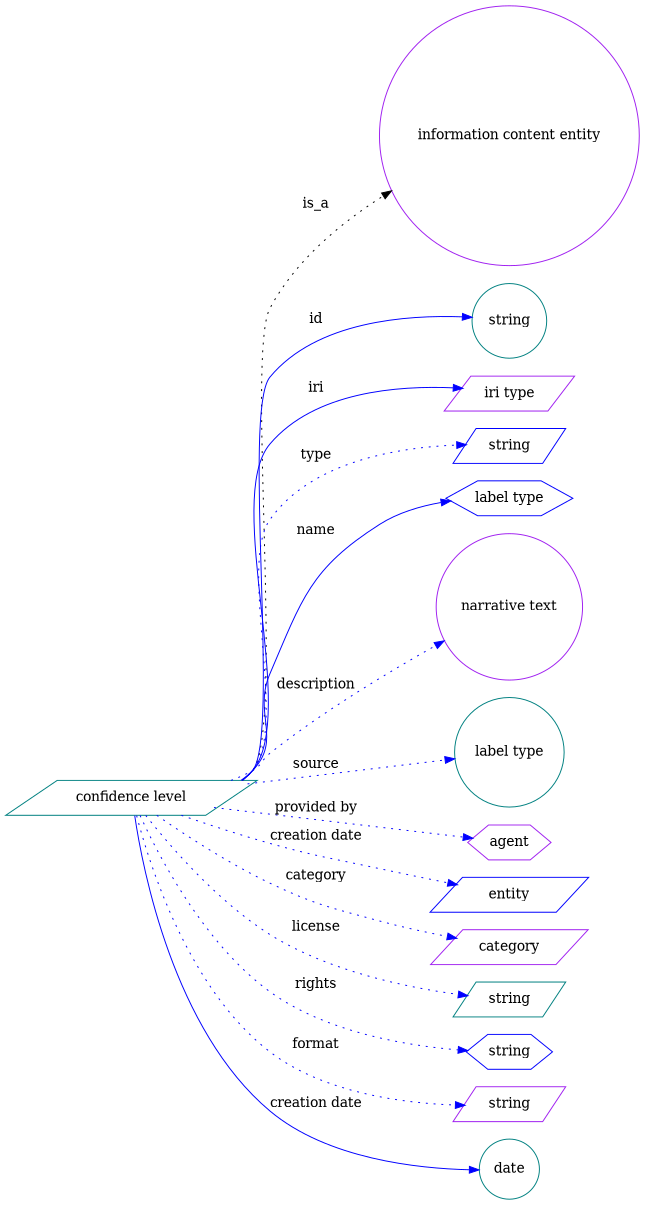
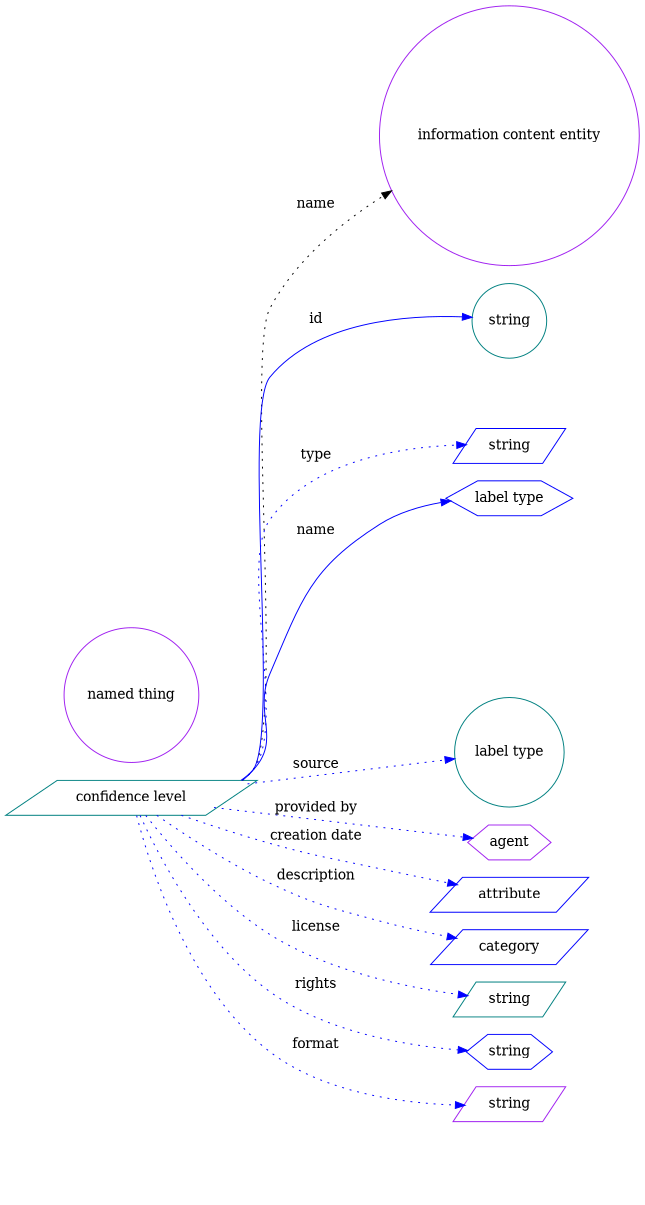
  digraph {
    rankdir=LR
    node [color=purple shape=parallelogram]
    edge [style=dotted color=blue]
    n1 [color=teal height=0.5 label="confidence level" width=2.4012]
    "information content entity" [height=0.5 shape=circle width=3.7191]
    n3 [color=teal height=0.5 label=string shape=circle width=1.0652]
-   n4 [height=0.5 label="iri type" width=1.2277]
    n5 [color=blue height=0.5 label=string width=1.0652]
    n6 [color=blue height=0.5 label="label type" shape=hexagon width=1.5707]
-   n7 [height=0.5 label="narrative text" shape=circle width=2.0943]
    n8 [color=teal height=0.5 label="label type" shape=circle width=1.5707]
    n9 [height=0.5 label=agent shape=hexagon width=1.0291]
-   n10 [color=blue height=0.5 label=entity width=1.4443]
-   category [height=0.5 width=1.4443]
+   n10 [color=blue height=0.5 label=attribute width=1.4443]
+   category [color=blue height=0.5 width=1.4443]
    n12 [color=teal height=0.5 label=string width=1.0652]
    n13 [color=blue height=0.5 label=string shape=hexagon width=1.0652]
    n14 [height=0.5 label=string width=1.0652]
-   n15 [color=teal height=0.5 label=date shape=circle width=0.86659]
-   n1 -> "information content entity" [label=is_a color=""]
+   n16 [height=0.5 label="named thing" shape=circle width=1.9318]
+   n1 -> "information content entity" [label=name color=""]
    n1 -> n3 [label=id style=solid]
-   n1 -> n4 [label=iri style=solid]
    n1 -> n5 [label=type]
    n1 -> n6 [label=name style=solid]
-   n1 -> n7 [label=description]
    n1 -> n8 [label=source]
    n1 -> n9 [label="provided by"]
    n1 -> n10 [label="creation date"]
-   n1 -> category [label=category]
+   n1 -> category [label=description]
    n1 -> n12 [label=license]
    n1 -> n13 [label=rights]
    n1 -> n14 [label=format]
-   n1 -> n15 [label="creation date" style=solid]
  }
